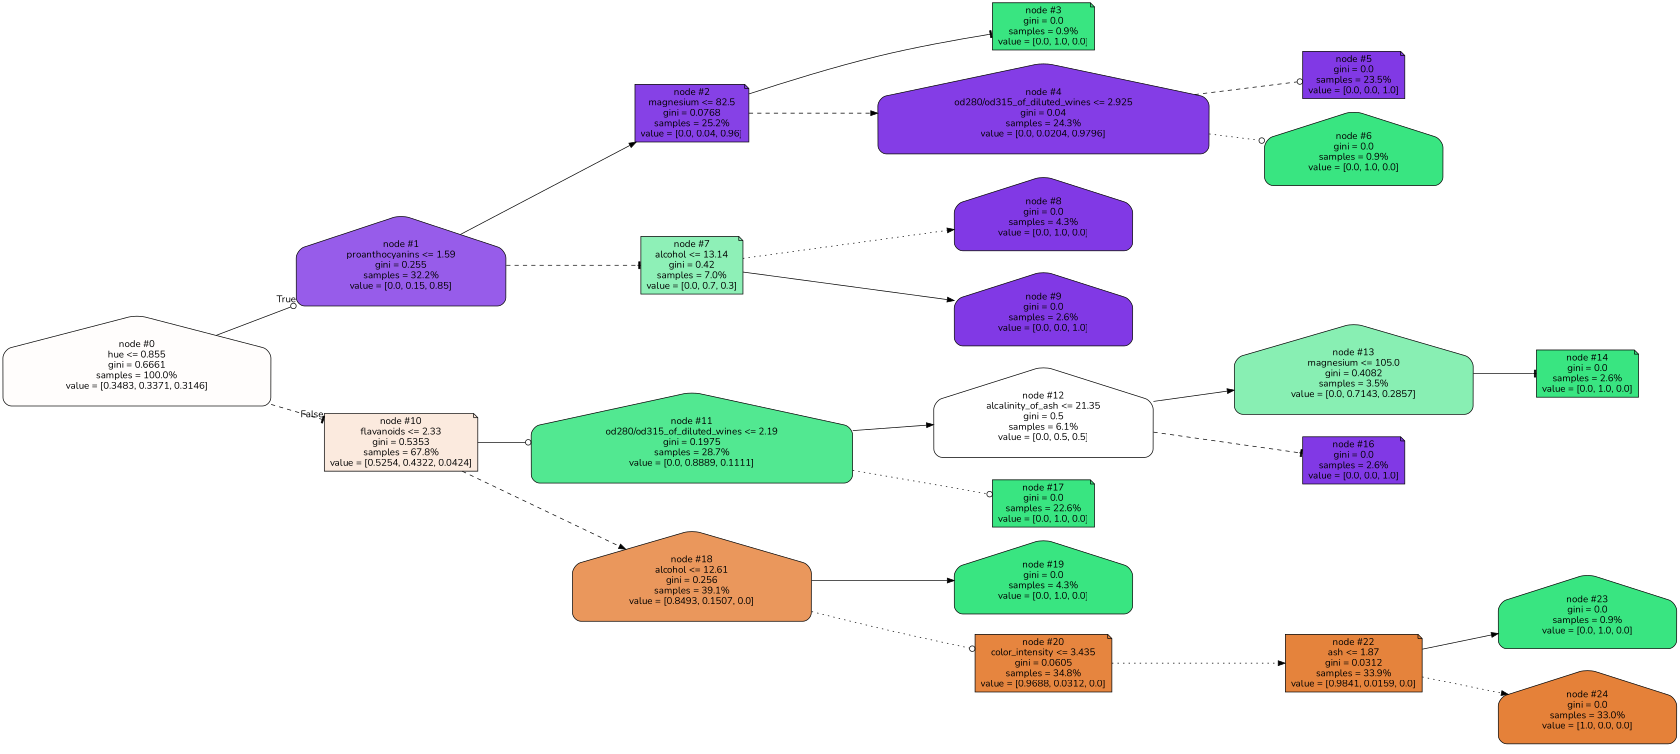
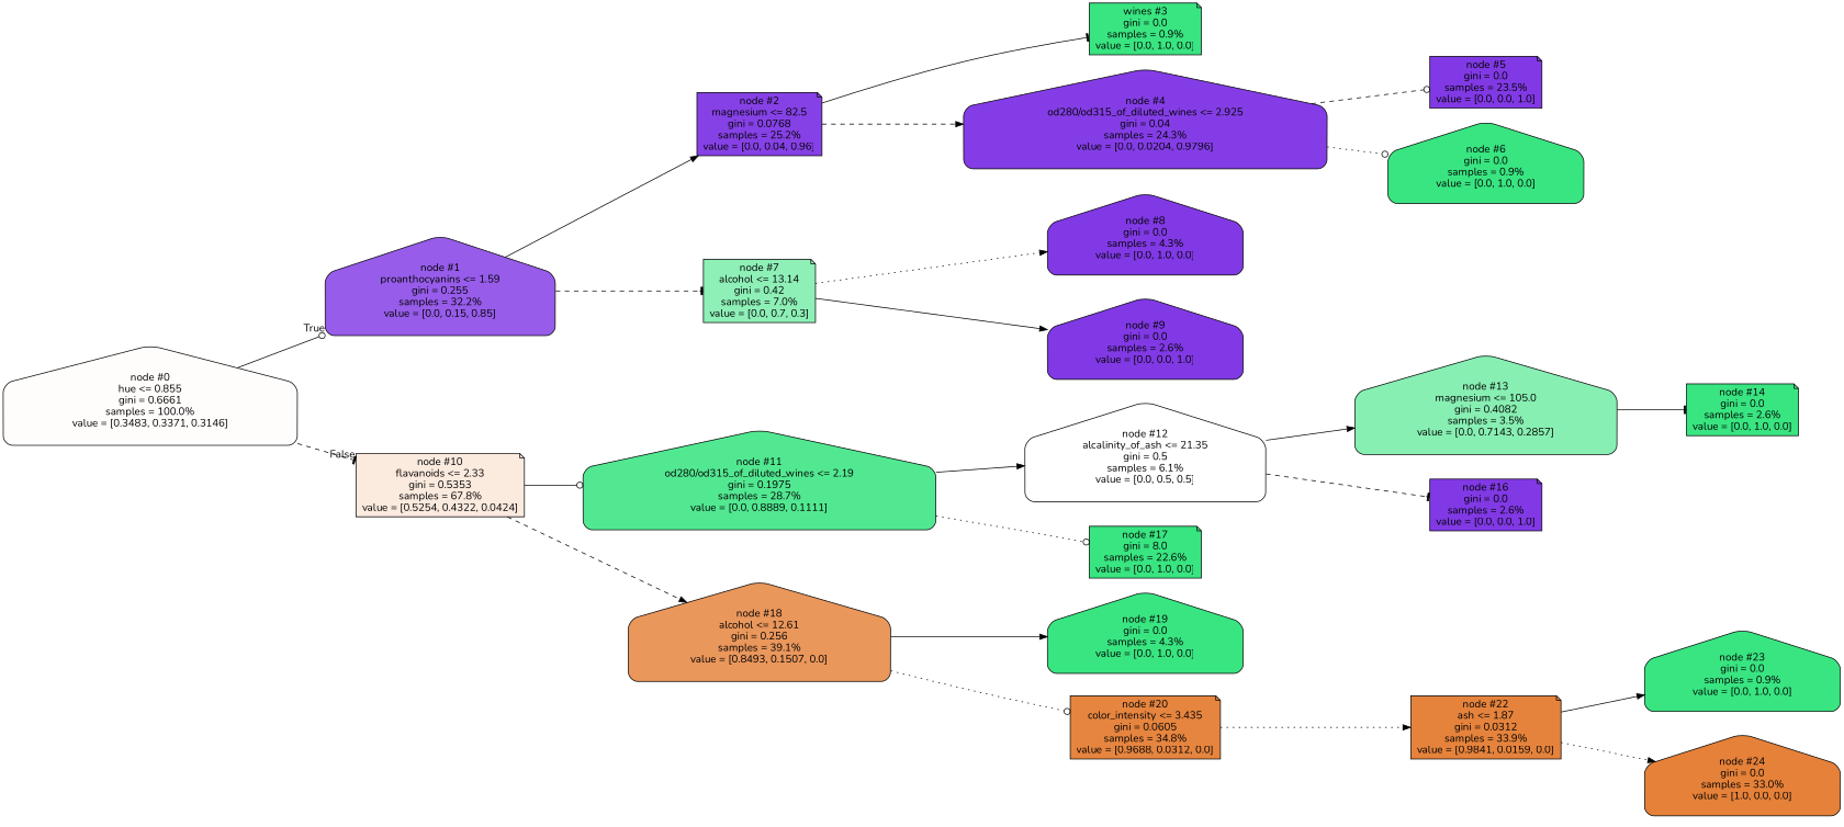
  digraph {
    fontname=Nunito
    rankdir=LR
    node [color=black fillcolor="#39e581" fontname=Nunito shape=house style="filled, rounded"]
    edge [arrowhead=normal fontname=Nunito style=solid]
    n1 [fillcolor="#fffdfc" label="node #0\nhue <= 0.855\ngini = 0.6661\nsamples = 100.0%\nvalue = [0.3483, 0.3371, 0.3146]"]
    n2 [fillcolor="#975cea" label="node #1\nproanthocyanins <= 1.59\ngini = 0.255\nsamples = 32.2%\nvalue = [0.0, 0.15, 0.85]"]
    n3 [fillcolor="#fbeade" label="node #10\nflavanoids <= 2.33\ngini = 0.5353\nsamples = 67.8%\nvalue = [0.5254, 0.4322, 0.0424]" shape=note]
    n4 [fillcolor="#8641e6" label="node #2\nmagnesium <= 82.5\ngini = 0.0768\nsamples = 25.2%\nvalue = [0.0, 0.04, 0.96]" shape=note]
    n5 [fillcolor="#8ef0b7" label="node #7\nalcohol <= 13.14\ngini = 0.42\nsamples = 7.0%\nvalue = [0.0, 0.7, 0.3]" shape=note]
    n6 [fillcolor="#52e891" label="node #11\nod280/od315_of_diluted_wines <= 2.19\ngini = 0.1975\nsamples = 28.7%\nvalue = [0.0, 0.8889, 0.1111]"]
    n7 [fillcolor="#ea975c" label="node #18\nalcohol <= 12.61\ngini = 0.256\nsamples = 39.1%\nvalue = [0.8493, 0.1507, 0.0]"]
-   n8 [label="node #3\ngini = 0.0\nsamples = 0.9%\nvalue = [0.0, 1.0, 0.0]" shape=note]
+   n8 [label="wines #3\ngini = 0.0\nsamples = 0.9%\nvalue = [0.0, 1.0, 0.0]" shape=note]
    n9 [fillcolor="#843de6" label="node #4\nod280/od315_of_diluted_wines <= 2.925\ngini = 0.04\nsamples = 24.3%\nvalue = [0.0, 0.0204, 0.9796]"]
    n10 [fillcolor="#8139e5" label="node #8\ngini = 0.0\nsamples = 4.3%\nvalue = [0.0, 1.0, 0.0]"]
    n11 [fillcolor="#8139e5" label="node #9\ngini = 0.0\nsamples = 2.6%\nvalue = [0.0, 0.0, 1.0]"]
    n12 [fillcolor="#8139e5" label="node #5\ngini = 0.0\nsamples = 23.5%\nvalue = [0.0, 0.0, 1.0]" shape=note]
    n13 [label="node #6\ngini = 0.0\nsamples = 0.9%\nvalue = [0.0, 1.0, 0.0]"]
    n14 [fillcolor="#ffffff" label="node #12\nalcalinity_of_ash <= 21.35\ngini = 0.5\nsamples = 6.1%\nvalue = [0.0, 0.5, 0.5]"]
-   n15 [label="node #17\ngini = 0.0\nsamples = 22.6%\nvalue = [0.0, 1.0, 0.0]" shape=note]
+   n15 [label="node #17\ngini = 8.0\nsamples = 22.6%\nvalue = [0.0, 1.0, 0.0]" shape=note]
    n16 [label="node #19\ngini = 0.0\nsamples = 4.3%\nvalue = [0.0, 1.0, 0.0]"]
    n17 [fillcolor="#e6853f" label="node #20\ncolor_intensity <= 3.435\ngini = 0.0605\nsamples = 34.8%\nvalue = [0.9688, 0.0312, 0.0]" shape=note]
    n18 [fillcolor="#88efb3" label="node #13\nmagnesium <= 105.0\ngini = 0.4082\nsamples = 3.5%\nvalue = [0.0, 0.7143, 0.2857]"]
    n19 [fillcolor="#8139e5" label="node #16\ngini = 0.0\nsamples = 2.6%\nvalue = [0.0, 0.0, 1.0]" shape=note]
    n20 [label="node #14\ngini = 0.0\nsamples = 2.6%\nvalue = [0.0, 1.0, 0.0]" shape=note]
    n21 [fillcolor="#e5833c" label="node #22\nash <= 1.87\ngini = 0.0312\nsamples = 33.9%\nvalue = [0.9841, 0.0159, 0.0]" shape=note]
    n22 [label="node #23\ngini = 0.0\nsamples = 0.9%\nvalue = [0.0, 1.0, 0.0]"]
    n23 [fillcolor="#e58139" label="node #24\ngini = 0.0\nsamples = 33.0%\nvalue = [1.0, 0.0, 0.0]"]
    n1 -> n2 [arrowhead=odot headlabel=True labelangle=45 labeldistance=2.5]
    n1 -> n3 [arrowhead=tee headlabel=False labelangle=-45 labeldistance=2.5 style=dashed]
    n2 -> n4
    n2 -> n5 [arrowhead=tee style=dashed]
    n3 -> n6 [arrowhead=odot]
    n3 -> n7 [style=dashed]
    n4 -> n8 [arrowhead=tee]
    n4 -> n9 [style=dashed]
    n5 -> n10 [style=dotted]
    n5 -> n11
    n6 -> n14
    n6 -> n15 [arrowhead=odot style=dotted]
    n7 -> n16
    n7 -> n17 [arrowhead=odot style=dotted]
    n9 -> n12 [arrowhead=odot style=dashed]
    n9 -> n13 [arrowhead=odot style=dotted]
    n14 -> n18
    n14 -> n19 [arrowhead=tee style=dashed]
    n17 -> n21 [style=dotted]
    n18 -> n20 [arrowhead=tee]
    n21 -> n22
    n21 -> n23 [style=dotted]
  }
